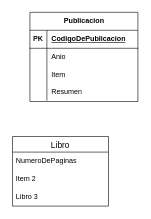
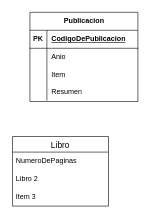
  <mxCell id="0" />
  <mxCell id="1" parent="0" />
  <mxCell id="2" value="Publicacion" style="shape=table;startSize=30;container=1;collapsible=1;childLayout=tableLayout;fixedRows=1;rowLines=0;fontStyle=1;align=center;resizeLast=1;html=1;" vertex="1" parent="1"><mxGeometry x="49" y="20" width="180" height="148.677" as="geometry" /></mxCell>
  <mxCell id="3" value="" style="shape=tableRow;horizontal=0;startSize=0;swimlaneHead=0;swimlaneBody=0;fillColor=none;collapsible=0;dropTarget=0;points=[[0,0.5],[1,0.5]];portConstraint=eastwest;top=0;left=0;right=0;bottom=1;" vertex="1" parent="2"><mxGeometry y="30" width="180" height="30" as="geometry" /></mxCell>
  <mxCell id="4" value="PK" style="shape=partialRectangle;connectable=0;fillColor=none;top=0;left=0;bottom=0;right=0;fontStyle=1;overflow=hidden;whiteSpace=wrap;html=1;" vertex="1" parent="3"><mxGeometry width="28.324" height="30" as="geometry"><mxRectangle width="28.324" height="30" as="alternateBounds" /></mxGeometry></mxCell>
  <mxCell id="5" value="CodigoDePublicacion" style="shape=partialRectangle;connectable=0;fillColor=none;top=0;left=0;bottom=0;right=0;align=left;spacingLeft=6;fontStyle=5;overflow=hidden;whiteSpace=wrap;html=1;" vertex="1" parent="3"><mxGeometry x="28.324" width="151.676" height="30" as="geometry"><mxRectangle width="151.676" height="30" as="alternateBounds" /></mxGeometry></mxCell>
  <mxCell id="6" value="" style="shape=tableRow;horizontal=0;startSize=0;swimlaneHead=0;swimlaneBody=0;fillColor=none;collapsible=0;dropTarget=0;points=[[0,0.5],[1,0.5]];portConstraint=eastwest;top=0;left=0;right=0;bottom=0;" vertex="1" parent="2"><mxGeometry y="60" width="180" height="30" as="geometry" /></mxCell>
  <mxCell id="7" value="" style="shape=partialRectangle;connectable=0;fillColor=none;top=0;left=0;bottom=0;right=0;editable=1;overflow=hidden;whiteSpace=wrap;html=1;" vertex="1" parent="6"><mxGeometry width="28.324" height="30" as="geometry"><mxRectangle width="28.324" height="30" as="alternateBounds" /></mxGeometry></mxCell>
  <mxCell id="8" value="Anio" style="shape=partialRectangle;connectable=0;fillColor=none;top=0;left=0;bottom=0;right=0;align=left;spacingLeft=6;overflow=hidden;whiteSpace=wrap;html=1;" vertex="1" parent="6"><mxGeometry x="28.324" width="151.676" height="30" as="geometry"><mxRectangle width="151.676" height="30" as="alternateBounds" /></mxGeometry></mxCell>
  <mxCell id="9" value="" style="shape=tableRow;horizontal=0;startSize=0;swimlaneHead=0;swimlaneBody=0;fillColor=none;collapsible=0;dropTarget=0;points=[[0,0.5],[1,0.5]];portConstraint=eastwest;top=0;left=0;right=0;bottom=0;" vertex="1" parent="2"><mxGeometry y="90" width="180" height="27" as="geometry" /></mxCell>
  <mxCell id="10" value="" style="shape=partialRectangle;connectable=0;fillColor=none;top=0;left=0;bottom=0;right=0;editable=1;overflow=hidden;whiteSpace=wrap;html=1;" vertex="1" parent="9"><mxGeometry width="28.324" height="27" as="geometry"><mxRectangle width="28.324" height="27" as="alternateBounds" /></mxGeometry></mxCell>
  <mxCell id="11" value="Item" style="shape=partialRectangle;connectable=0;fillColor=none;top=0;left=0;bottom=0;right=0;align=left;spacingLeft=6;overflow=hidden;whiteSpace=wrap;html=1;" vertex="1" parent="9"><mxGeometry x="28.324" width="151.676" height="27" as="geometry"><mxRectangle width="151.676" height="27" as="alternateBounds" /></mxGeometry></mxCell>
  <mxCell id="12" value="" style="shape=tableRow;horizontal=0;startSize=0;swimlaneHead=0;swimlaneBody=0;fillColor=none;collapsible=0;dropTarget=0;points=[[0,0.5],[1,0.5]];portConstraint=eastwest;top=0;left=0;right=0;bottom=0;" vertex="1" parent="2"><mxGeometry y="117" width="180" height="30" as="geometry" /></mxCell>
  <mxCell id="13" value="" style="shape=partialRectangle;connectable=0;fillColor=none;top=0;left=0;bottom=0;right=0;editable=1;overflow=hidden;whiteSpace=wrap;html=1;" vertex="1" parent="12"><mxGeometry width="28.324" height="30" as="geometry"><mxRectangle width="28.324" height="30" as="alternateBounds" /></mxGeometry></mxCell>
  <mxCell id="14" value="Resumen" style="shape=partialRectangle;connectable=0;fillColor=none;top=0;left=0;bottom=0;right=0;align=left;spacingLeft=6;overflow=hidden;whiteSpace=wrap;html=1;" vertex="1" parent="12"><mxGeometry x="28.324" width="151.676" height="30" as="geometry"><mxRectangle width="151.676" height="30" as="alternateBounds" /></mxGeometry></mxCell>
  <mxCell id="15" value="Libro" style="swimlane;fontStyle=0;childLayout=stackLayout;horizontal=1;startSize=26;horizontalStack=0;resizeParent=1;resizeParentMax=0;resizeLast=0;collapsible=1;marginBottom=0;align=center;fontSize=14;" vertex="1" parent="1"><mxGeometry x="20" y="227" width="160" height="116" as="geometry" /></mxCell>
  <mxCell id="16" value="NumeroDePaginas" style="text;strokeColor=none;fillColor=none;spacingLeft=4;spacingRight=4;overflow=hidden;rotatable=0;points=[[0,0.5],[1,0.5]];portConstraint=eastwest;fontSize=12;whiteSpace=wrap;html=1;" vertex="1" parent="15"><mxGeometry y="26" width="160" height="30" as="geometry" /></mxCell>
- <mxCell id="17" value="Item 2" style="text;strokeColor=none;fillColor=none;spacingLeft=4;spacingRight=4;overflow=hidden;rotatable=0;points=[[0,0.5],[1,0.5]];portConstraint=eastwest;fontSize=12;whiteSpace=wrap;html=1;" vertex="1" parent="15"><mxGeometry y="56" width="160" height="30" as="geometry" /></mxCell>
- <mxCell id="18" value="Libro 3" style="text;strokeColor=none;fillColor=none;spacingLeft=4;spacingRight=4;overflow=hidden;rotatable=0;points=[[0,0.5],[1,0.5]];portConstraint=eastwest;fontSize=12;whiteSpace=wrap;html=1;" vertex="1" parent="15"><mxGeometry y="86" width="160" height="30" as="geometry" /></mxCell>
+ <mxCell id="17" value="Libro 2" style="text;strokeColor=none;fillColor=none;spacingLeft=4;spacingRight=4;overflow=hidden;rotatable=0;points=[[0,0.5],[1,0.5]];portConstraint=eastwest;fontSize=12;whiteSpace=wrap;html=1;" vertex="1" parent="15"><mxGeometry y="56" width="160" height="30" as="geometry" /></mxCell>
+ <mxCell id="18" value="Item 3" style="text;strokeColor=none;fillColor=none;spacingLeft=4;spacingRight=4;overflow=hidden;rotatable=0;points=[[0,0.5],[1,0.5]];portConstraint=eastwest;fontSize=12;whiteSpace=wrap;html=1;" vertex="1" parent="15"><mxGeometry y="86" width="160" height="30" as="geometry" /></mxCell>
